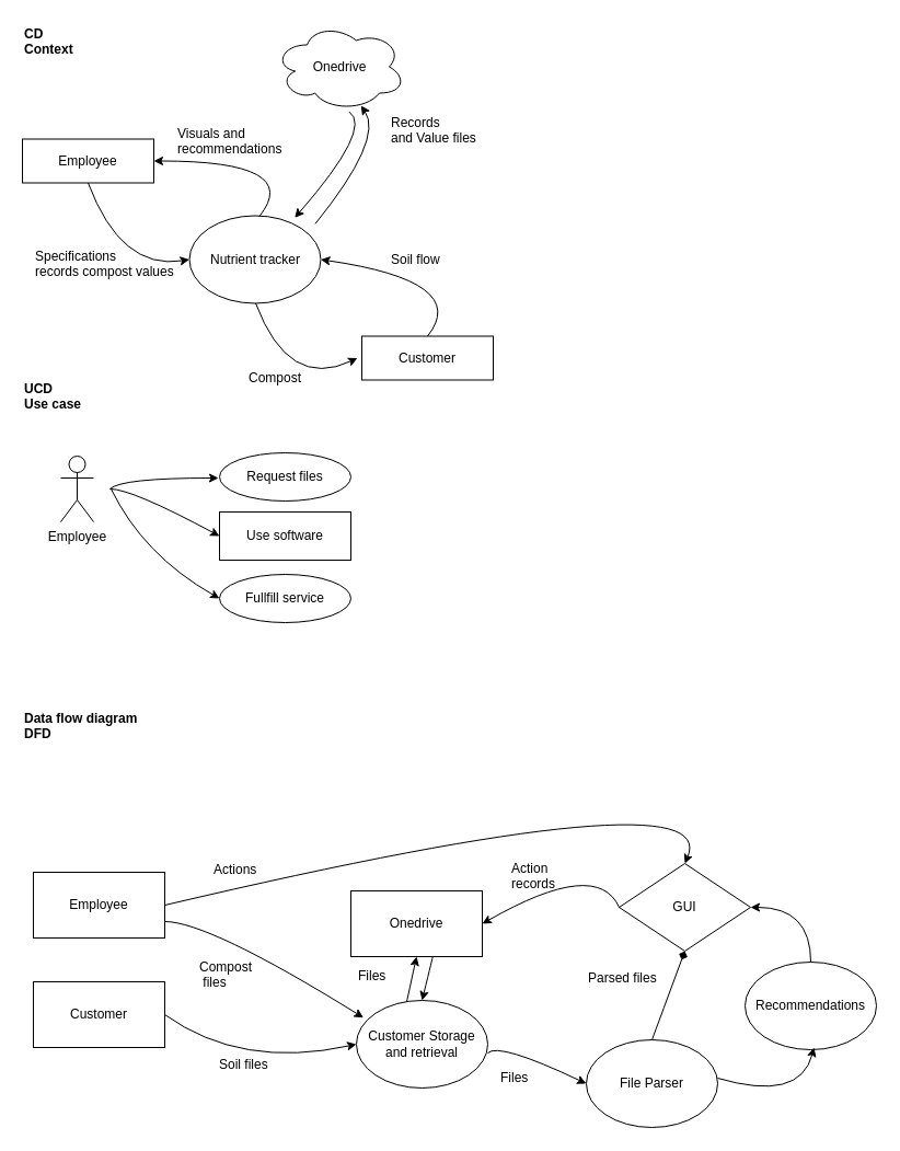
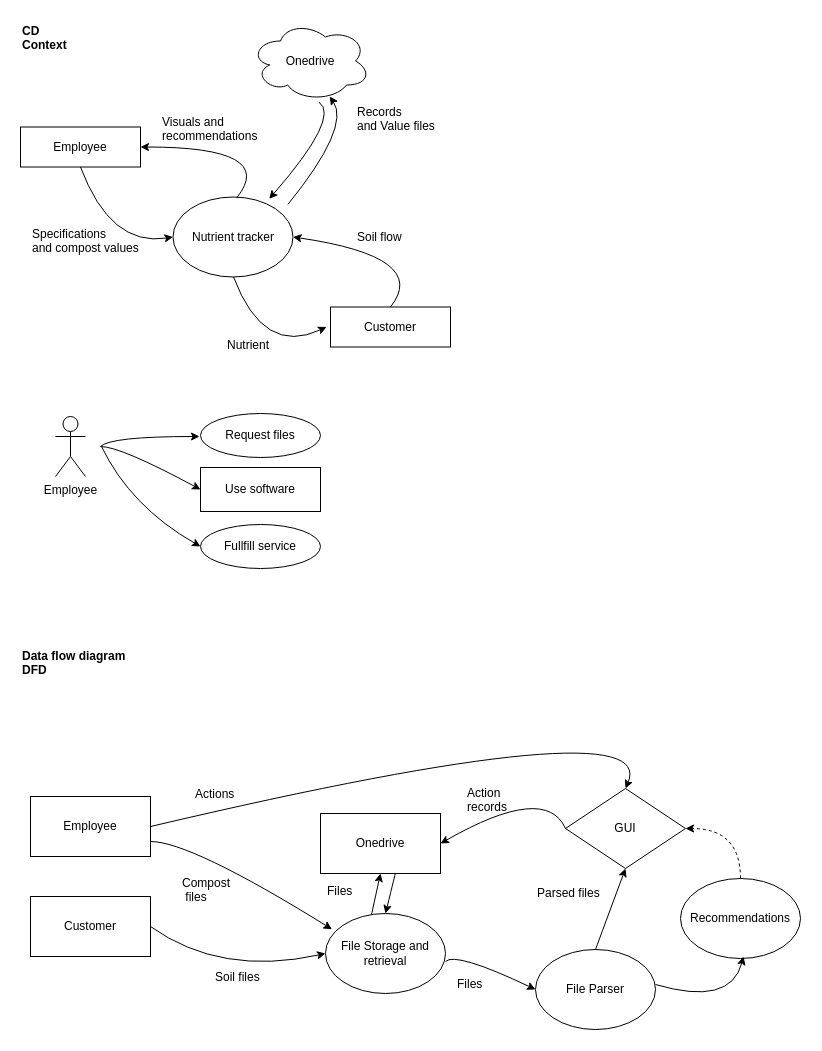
  <mxCell id="0" />
  <mxCell id="1" parent="0" />
  <mxCell id="2" value="Nutrient tracker" style="ellipse;whiteSpace=wrap;html=1;" parent="1" vertex="1"><mxGeometry x="172.5" y="196.5" width="120" height="80" as="geometry" /></mxCell>
  <mxCell id="3" value="Customer" style="rounded=0;whiteSpace=wrap;html=1;" parent="1" vertex="1"><mxGeometry x="330" y="306.5" width="120" height="40" as="geometry" /></mxCell>
  <mxCell id="4" value="Employee&lt;br&gt;" style="rounded=0;whiteSpace=wrap;html=1;" parent="1" vertex="1"><mxGeometry x="20" y="126.5" width="120" height="40" as="geometry" /></mxCell>
  <mxCell id="5" value="" style="curved=1;endArrow=classic;html=1;entryX=0;entryY=0.5;entryDx=0;entryDy=0;exitX=0.5;exitY=1;exitDx=0;exitDy=0;" parent="1" source="4" target="2" edge="1"><mxGeometry width="50" height="50" relative="1" as="geometry"><mxPoint x="20" y="416.5" as="sourcePoint" /><mxPoint x="70" y="366.5" as="targetPoint" /><Array as="points"><mxPoint x="110" y="246.5" /></Array></mxGeometry></mxCell>
  <mxCell id="6" value="" style="curved=1;endArrow=classic;html=1;exitX=0.5;exitY=1;exitDx=0;exitDy=0;" parent="1" edge="1"><mxGeometry width="50" height="50" relative="1" as="geometry"><mxPoint x="233.059" y="276.471" as="sourcePoint" /><mxPoint x="326" y="326.5" as="targetPoint" /><Array as="points"><mxPoint x="263" y="356" /></Array></mxGeometry></mxCell>
  <mxCell id="7" value="" style="curved=1;endArrow=classic;html=1;entryX=1;entryY=0.5;entryDx=0;entryDy=0;exitX=0.5;exitY=0;exitDx=0;exitDy=0;" parent="1" source="3" target="2" edge="1"><mxGeometry width="50" height="50" relative="1" as="geometry"><mxPoint x="110" y="316.5" as="sourcePoint" /><mxPoint x="30" y="266.5" as="targetPoint" /><Array as="points"><mxPoint x="430" y="256.5" /></Array></mxGeometry></mxCell>
  <mxCell id="8" value="" style="curved=1;endArrow=classic;html=1;entryX=1;entryY=0.5;entryDx=0;entryDy=0;exitX=0.5;exitY=0;exitDx=0;exitDy=0;" parent="1" target="4" edge="1"><mxGeometry width="50" height="50" relative="1" as="geometry"><mxPoint x="236.471" y="196.971" as="sourcePoint" /><mxPoint x="140" y="126.382" as="targetPoint" /><Array as="points"><mxPoint x="277" y="146.5" /></Array></mxGeometry></mxCell>
  <mxCell id="9" value="Soil flow" style="text;html=1;resizable=0;points=[];autosize=1;align=left;verticalAlign=top;spacingTop=-4;" parent="1" vertex="1"><mxGeometry x="355" y="226.5" width="70" height="20" as="geometry" /></mxCell>
- <mxCell id="10" value="Compost&amp;nbsp;" style="text;html=1;resizable=0;points=[];autosize=1;align=left;verticalAlign=top;spacingTop=-4;" parent="1" vertex="1"><mxGeometry x="225" y="334.5" width="70" height="20" as="geometry" /></mxCell>
+ <mxCell id="10" value="Nutrient&amp;nbsp;" style="text;html=1;resizable=0;points=[];autosize=1;align=left;verticalAlign=top;spacingTop=-4;" parent="1" vertex="1"><mxGeometry x="225" y="334.5" width="70" height="20" as="geometry" /></mxCell>
  <mxCell id="11" value="Visuals and &lt;br&gt;recommendations" style="text;html=1;resizable=0;points=[];autosize=1;align=left;verticalAlign=top;spacingTop=-4;" parent="1" vertex="1"><mxGeometry x="160" y="111.5" width="110" height="30" as="geometry" /></mxCell>
- <mxCell id="12" value="Specifications&lt;br&gt;records compost values&lt;br&gt;&lt;br&gt;" style="text;html=1;resizable=0;points=[];autosize=1;align=left;verticalAlign=top;spacingTop=-4;" parent="1" vertex="1"><mxGeometry x="30" y="223.5" width="120" height="40" as="geometry" /></mxCell>
+ <mxCell id="12" value="Specifications&lt;br&gt;and compost values&lt;br&gt;&lt;br&gt;" style="text;html=1;resizable=0;points=[];autosize=1;align=left;verticalAlign=top;spacingTop=-4;" parent="1" vertex="1"><mxGeometry x="30" y="223.5" width="120" height="40" as="geometry" /></mxCell>
  <mxCell id="13" value="Onedrive&lt;br&gt;" style="ellipse;shape=cloud;whiteSpace=wrap;html=1;" parent="1" vertex="1"><mxGeometry x="250" y="20.5" width="120" height="80" as="geometry" /></mxCell>
  <mxCell id="14" value="" style="curved=1;endArrow=classic;html=1;exitX=0.958;exitY=0.092;exitDx=0;exitDy=0;exitPerimeter=0;entryX=0.66;entryY=0.943;entryDx=0;entryDy=0;entryPerimeter=0;" parent="1" source="2" target="13" edge="1"><mxGeometry width="50" height="50" relative="1" as="geometry"><mxPoint x="487.971" y="36.971" as="sourcePoint" /><mxPoint x="350" y="36.5" as="targetPoint" /><Array as="points"><mxPoint x="350" y="126.5" /></Array></mxGeometry></mxCell>
  <mxCell id="15" value="Records&lt;br&gt;and Value files&lt;br&gt;" style="text;html=1;resizable=0;points=[];autosize=1;align=left;verticalAlign=top;spacingTop=-4;" parent="1" vertex="1"><mxGeometry x="355" y="101.5" width="90" height="30" as="geometry" /></mxCell>
  <mxCell id="16" value="" style="curved=1;endArrow=classic;html=1;entryX=0.802;entryY=0.023;entryDx=0;entryDy=0;entryPerimeter=0;exitX=0.571;exitY=1.014;exitDx=0;exitDy=0;exitPerimeter=0;" parent="1" source="13" target="2" edge="1"><mxGeometry width="50" height="50" relative="1" as="geometry"><mxPoint x="340" y="36.5" as="sourcePoint" /><mxPoint x="280" y="186.5" as="targetPoint" /><Array as="points"><mxPoint x="340" y="116.5" /></Array></mxGeometry></mxCell>
- <mxCell id="17" value="UCD&lt;br&gt;Use case&lt;br&gt;" style="text;html=1;resizable=0;points=[];autosize=1;align=left;verticalAlign=top;spacingTop=-4;fontStyle=1" parent="1" vertex="1"><mxGeometry x="20" y="344.5" width="70" height="30" as="geometry" /></mxCell>
  <mxCell id="18" value="CD&lt;br&gt;Context&lt;br&gt;" style="text;html=1;resizable=0;points=[];autosize=1;align=left;verticalAlign=top;spacingTop=-4;fontStyle=1" parent="1" vertex="1"><mxGeometry x="20" y="20.5" width="60" height="30" as="geometry" /></mxCell>
  <mxCell id="19" value="Employee" style="shape=umlActor;verticalLabelPosition=bottom;labelBackgroundColor=#ffffff;verticalAlign=top;html=1;outlineConnect=0;" parent="1" vertex="1"><mxGeometry x="55" y="416" width="30" height="60" as="geometry" /></mxCell>
  <mxCell id="20" value="Data flow diagram&lt;br&gt;DFD&lt;br&gt;" style="text;html=1;resizable=0;points=[];autosize=1;align=left;verticalAlign=top;spacingTop=-4;fontStyle=1" parent="1" vertex="1"><mxGeometry x="20" y="646" width="110" height="30" as="geometry" /></mxCell>
  <mxCell id="21" value="Request files&lt;br&gt;" style="ellipse;whiteSpace=wrap;html=1;" parent="1" vertex="1"><mxGeometry x="200" y="413" width="120" height="44" as="geometry" /></mxCell>
  <mxCell id="22" value="" style="curved=1;endArrow=classic;html=1;" parent="1" edge="1"><mxGeometry width="50" height="50" relative="1" as="geometry"><mxPoint x="100" y="446" as="sourcePoint" /><mxPoint x="199" y="436" as="targetPoint" /><Array as="points"><mxPoint x="110" y="436" /></Array></mxGeometry></mxCell>
  <mxCell id="23" value="Fullfill service&lt;br&gt;" style="ellipse;whiteSpace=wrap;html=1;" parent="1" vertex="1"><mxGeometry x="200" y="524" width="120" height="44" as="geometry" /></mxCell>
  <mxCell id="24" value="Employee" style="rounded=0;whiteSpace=wrap;html=1;" parent="1" vertex="1"><mxGeometry x="30" y="796" width="120" height="60" as="geometry" /></mxCell>
  <mxCell id="25" value="Customer" style="rounded=0;whiteSpace=wrap;html=1;" parent="1" vertex="1"><mxGeometry x="30" y="896" width="120" height="60" as="geometry" /></mxCell>
- <mxCell id="26" value="Customer Storage and retrieval" style="ellipse;whiteSpace=wrap;html=1;" parent="1" vertex="1"><mxGeometry x="325" y="913" width="120" height="80" as="geometry" /></mxCell>
+ <mxCell id="26" value="File Storage and retrieval" style="ellipse;whiteSpace=wrap;html=1;" parent="1" vertex="1"><mxGeometry x="325" y="913" width="120" height="80" as="geometry" /></mxCell>
  <mxCell id="27" value="" style="curved=1;endArrow=classic;html=1;entryX=0.054;entryY=0.197;entryDx=0;entryDy=0;entryPerimeter=0;exitX=1;exitY=0.75;exitDx=0;exitDy=0;" parent="1" target="26" edge="1" source="24"><mxGeometry width="50" height="50" relative="1" as="geometry"><mxPoint x="156" y="821" as="sourcePoint" /><mxPoint x="254.5" y="821" as="targetPoint" /><Array as="points"><mxPoint x="190" y="841" /></Array></mxGeometry></mxCell>
  <mxCell id="28" value="" style="curved=1;endArrow=classic;html=1;entryX=0;entryY=0.5;entryDx=0;entryDy=0;exitX=1;exitY=0.5;exitDx=0;exitDy=0;" parent="1" target="26" edge="1" source="25"><mxGeometry width="50" height="50" relative="1" as="geometry"><mxPoint x="162.5" y="931" as="sourcePoint" /><mxPoint x="261.5" y="921" as="targetPoint" /><Array as="points"><mxPoint x="220" y="976" /></Array></mxGeometry></mxCell>
  <mxCell id="29" value="Onedrive" style="rounded=0;whiteSpace=wrap;html=1;" parent="1" vertex="1"><mxGeometry x="320" y="813" width="120" height="60" as="geometry" /></mxCell>
  <mxCell id="30" value="" style="curved=1;endArrow=classic;html=1;entryX=0.5;entryY=1;entryDx=0;entryDy=0;exitX=0.383;exitY=0.017;exitDx=0;exitDy=0;exitPerimeter=0;" parent="1" source="26" target="29" edge="1"><mxGeometry width="50" height="50" relative="1" as="geometry"><mxPoint x="221" y="918" as="sourcePoint" /><mxPoint x="336.034" y="944.931" as="targetPoint" /><Array as="points" /></mxGeometry></mxCell>
  <mxCell id="31" value="" style="curved=1;endArrow=classic;html=1;entryX=0.5;entryY=0;entryDx=0;entryDy=0;exitX=0.624;exitY=0.995;exitDx=0;exitDy=0;exitPerimeter=0;" parent="1" source="29" target="26" edge="1"><mxGeometry width="50" height="50" relative="1" as="geometry"><mxPoint x="372.833" y="924.833" as="sourcePoint" /><mxPoint x="387" y="882.333" as="targetPoint" /><Array as="points" /></mxGeometry></mxCell>
  <mxCell id="32" value="Compost&lt;br&gt;&amp;nbsp;files&amp;nbsp;&lt;br&gt;" style="text;html=1;resizable=0;points=[];autosize=1;align=left;verticalAlign=top;spacingTop=-4;" parent="1" vertex="1"><mxGeometry x="180" y="873" width="60" height="30" as="geometry" /></mxCell>
  <mxCell id="33" value="Use software&lt;br&gt;" style="whiteSpace=wrap;html=1;rounded=0;" parent="1" vertex="1"><mxGeometry x="200" y="467" width="120" height="44" as="geometry" /></mxCell>
  <mxCell id="34" value="" style="curved=1;endArrow=classic;html=1;entryX=0;entryY=0.5;entryDx=0;entryDy=0;" parent="1" target="33" edge="1"><mxGeometry width="50" height="50" relative="1" as="geometry"><mxPoint x="100" y="446" as="sourcePoint" /><mxPoint x="209" y="446" as="targetPoint" /><Array as="points"><mxPoint x="120" y="446" /></Array></mxGeometry></mxCell>
  <mxCell id="35" value="" style="curved=1;endArrow=classic;html=1;entryX=0;entryY=0.5;entryDx=0;entryDy=0;" parent="1" edge="1" target="36"><mxGeometry width="50" height="50" relative="1" as="geometry"><mxPoint x="445" y="961" as="sourcePoint" /><mxPoint x="515" y="943" as="targetPoint" /><Array as="points"><mxPoint x="455" y="951" /></Array></mxGeometry></mxCell>
  <mxCell id="36" value="File Parser" style="ellipse;whiteSpace=wrap;html=1;" parent="1" vertex="1"><mxGeometry x="535" y="949" width="120" height="80" as="geometry" /></mxCell>
  <mxCell id="37" value="GUI" style="rhombus;whiteSpace=wrap;html=1;" parent="1" vertex="1"><mxGeometry x="565" y="788" width="120" height="80" as="geometry" /></mxCell>
- <mxCell id="38" value="" style="curved=1;endArrow=diamond;html=1;entryX=0.5;entryY=1;entryDx=0;entryDy=0;exitX=0.5;exitY=0;exitDx=0;exitDy=0;" parent="1" source="36" target="37" edge="1"><mxGeometry width="50" height="50" relative="1" as="geometry"><mxPoint x="455" y="971" as="sourcePoint" /><mxPoint x="525" y="953" as="targetPoint" /><Array as="points" /></mxGeometry></mxCell>
+ <mxCell id="38" value="" style="curved=1;endArrow=classic;html=1;entryX=0.5;entryY=1;entryDx=0;entryDy=0;exitX=0.5;exitY=0;exitDx=0;exitDy=0;" parent="1" source="36" target="37" edge="1"><mxGeometry width="50" height="50" relative="1" as="geometry"><mxPoint x="455" y="971" as="sourcePoint" /><mxPoint x="525" y="953" as="targetPoint" /><Array as="points" /></mxGeometry></mxCell>
  <mxCell id="39" value="Files&lt;br&gt;&lt;br&gt;" style="text;html=1;resizable=0;points=[];autosize=1;align=left;verticalAlign=top;spacingTop=-4;" parent="1" vertex="1"><mxGeometry x="455" y="974" width="40" height="30" as="geometry" /></mxCell>
  <mxCell id="40" value="Parsed files&lt;br&gt;&lt;br&gt;" style="text;html=1;resizable=0;points=[];autosize=1;align=left;verticalAlign=top;spacingTop=-4;" parent="1" vertex="1"><mxGeometry x="535" y="883" width="80" height="30" as="geometry" /></mxCell>
  <mxCell id="41" value="" style="curved=1;endArrow=classic;html=1;" edge="1" parent="1"><mxGeometry width="50" height="50" relative="1" as="geometry"><mxPoint x="101" y="446" as="sourcePoint" /><mxPoint x="200" y="546" as="targetPoint" /><Array as="points"><mxPoint x="130" y="506" /></Array></mxGeometry></mxCell>
  <mxCell id="42" value="" style="curved=1;endArrow=classic;html=1;entryX=1;entryY=0.5;entryDx=0;entryDy=0;exitX=0;exitY=0.5;exitDx=0;exitDy=0;" edge="1" parent="1" source="37" target="29"><mxGeometry width="50" height="50" relative="1" as="geometry"><mxPoint x="665" y="797" as="sourcePoint" /><mxPoint x="735" y="779" as="targetPoint" /><Array as="points"><mxPoint x="545" y="783" /></Array></mxGeometry></mxCell>
  <mxCell id="43" value="Action&lt;br&gt;records&lt;br&gt;" style="text;html=1;resizable=0;points=[];autosize=1;align=left;verticalAlign=top;spacingTop=-4;" vertex="1" parent="1"><mxGeometry x="465" y="783" width="60" height="30" as="geometry" /></mxCell>
  <mxCell id="44" value="" style="curved=1;endArrow=classic;html=1;exitX=1;exitY=0.5;exitDx=0;exitDy=0;entryX=0.5;entryY=0;entryDx=0;entryDy=0;" edge="1" parent="1" source="24" target="37"><mxGeometry width="50" height="50" relative="1" as="geometry"><mxPoint x="160" y="816" as="sourcePoint" /><mxPoint x="350" y="686" as="targetPoint" /><Array as="points"><mxPoint x="660" y="706" /></Array></mxGeometry></mxCell>
  <mxCell id="45" value="Actions" style="text;html=1;resizable=0;points=[];autosize=1;align=left;verticalAlign=top;spacingTop=-4;" vertex="1" parent="1"><mxGeometry x="192.5" y="784" width="50" height="20" as="geometry" /></mxCell>
  <mxCell id="46" value="Files&lt;br&gt;" style="text;html=1;resizable=0;points=[];autosize=1;align=left;verticalAlign=top;spacingTop=-4;" vertex="1" parent="1"><mxGeometry x="325" y="881" width="40" height="20" as="geometry" /></mxCell>
  <mxCell id="47" value="Recommendations" style="ellipse;whiteSpace=wrap;html=1;" vertex="1" parent="1"><mxGeometry x="680" y="878" width="120" height="80" as="geometry" /></mxCell>
  <mxCell id="48" value="" style="curved=1;endArrow=classic;html=1;" edge="1" parent="1"><mxGeometry width="50" height="50" relative="1" as="geometry"><mxPoint x="655" y="984" as="sourcePoint" /><mxPoint x="743" y="956" as="targetPoint" /><Array as="points"><mxPoint x="730" y="1006" /></Array></mxGeometry></mxCell>
- <mxCell id="49" value="" style="curved=1;endArrow=classic;html=1;entryX=1;entryY=0.5;entryDx=0;entryDy=0;exitX=0.5;exitY=0;exitDx=0;exitDy=0;" edge="1" parent="1" source="47" target="37"><mxGeometry width="50" height="50" relative="1" as="geometry"><mxPoint x="665" y="994" as="sourcePoint" /><mxPoint x="753" y="966" as="targetPoint" /><Array as="points"><mxPoint x="740" y="828" /></Array></mxGeometry></mxCell>
- <mxCell id="50" value="Soil files" style="text;html=1;resizable=0;points=[];autosize=1;align=left;verticalAlign=top;spacingTop=-4;" vertex="1" parent="1"><mxGeometry x="197.5" y="962" width="60" height="20" as="geometry" /></mxCell>
+ <mxCell id="49" value="" style="curved=1;endArrow=classic;html=1;entryX=1;entryY=0.5;entryDx=0;entryDy=0;exitX=0.5;exitY=0;exitDx=0;exitDy=0;dashed=1;" edge="1" parent="1" source="47" target="37"><mxGeometry width="50" height="50" relative="1" as="geometry"><mxPoint x="665" y="994" as="sourcePoint" /><mxPoint x="753" y="966" as="targetPoint" /><Array as="points"><mxPoint x="740" y="828" /></Array></mxGeometry></mxCell>
+ <mxCell id="50" value="Soil files" style="text;html=1;resizable=0;points=[];autosize=1;align=left;verticalAlign=top;spacingTop=-4;" vertex="1" parent="1"><mxGeometry x="212.5" y="967" width="60" height="20" as="geometry" /></mxCell>
